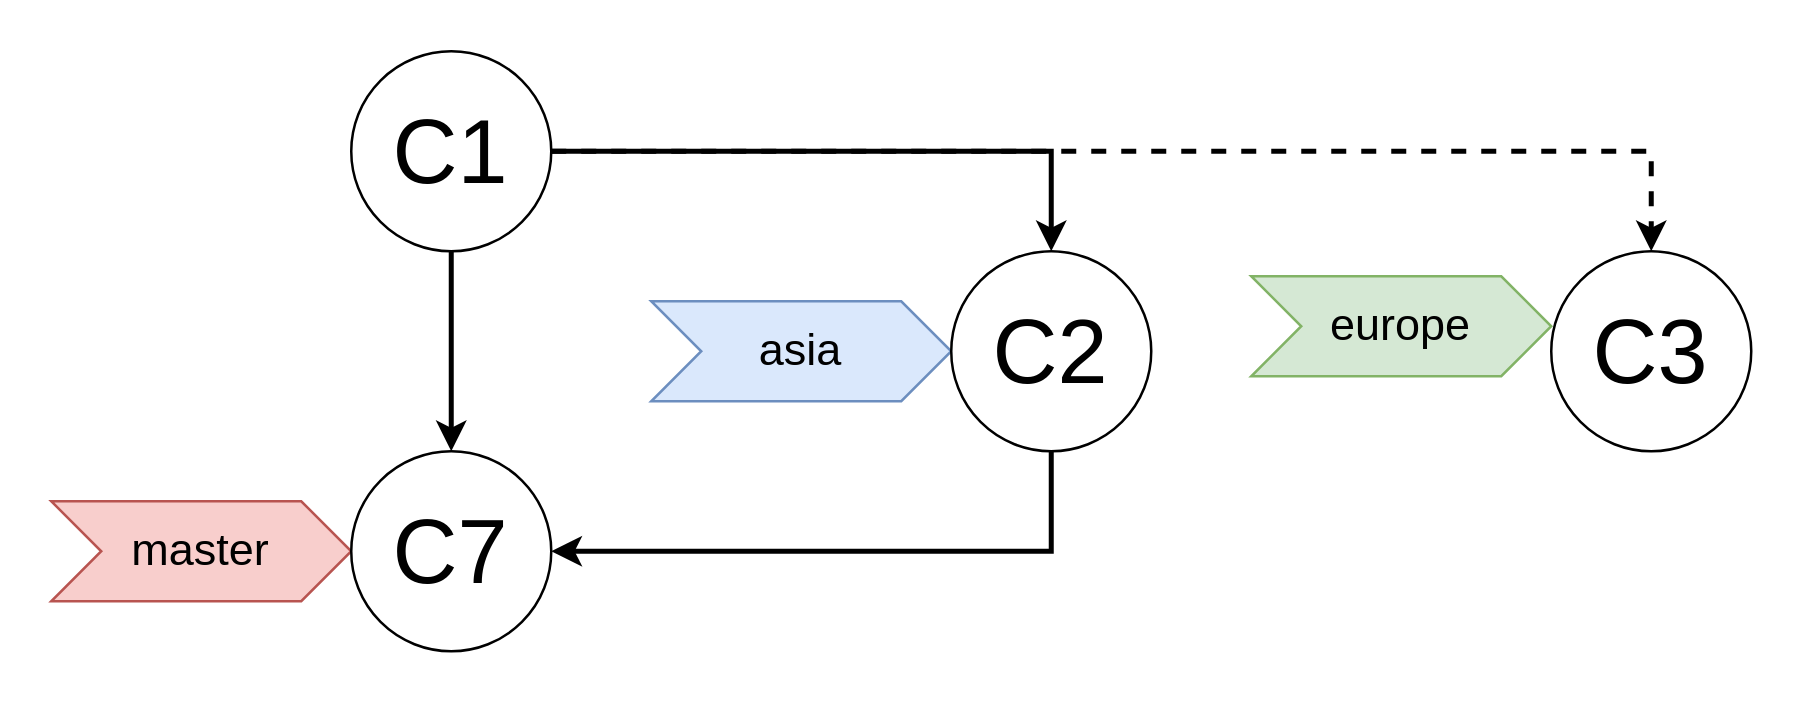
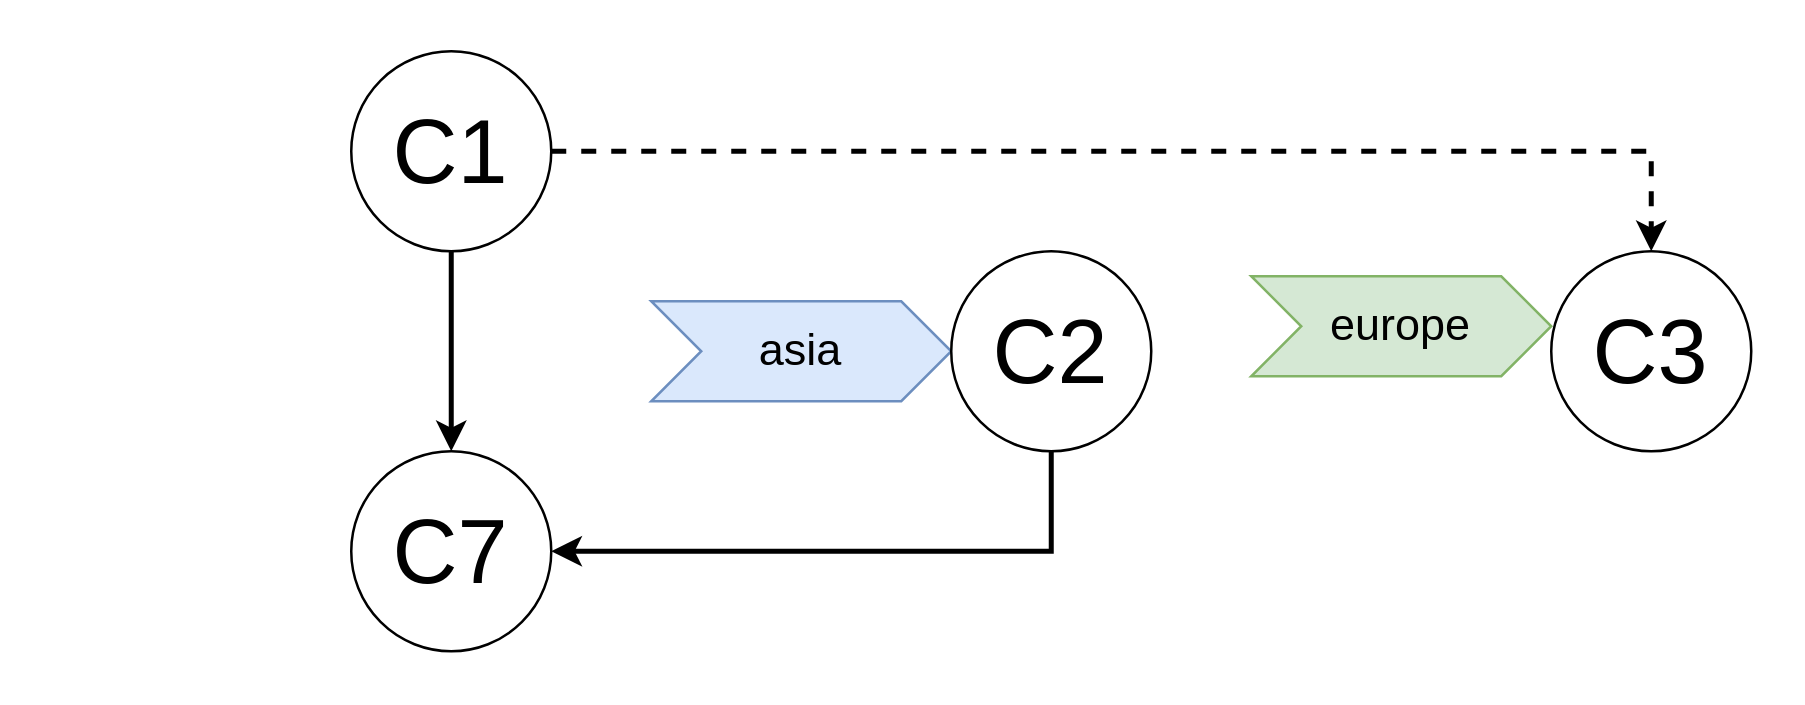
  <mxCell id="0" />
  <mxCell id="1" parent="0" />
  <mxCell id="2" style="edgeStyle=orthogonalEdgeStyle;rounded=0;orthogonalLoop=1;jettySize=auto;html=1;strokeWidth=2;dashed=1;" edge="1" parent="1" source="5" target="11"><mxGeometry relative="1" as="geometry"><Array as="points"><mxPoint x="660" y="60" /></Array></mxGeometry></mxCell>
- <mxCell id="3" style="edgeStyle=orthogonalEdgeStyle;rounded=0;orthogonalLoop=1;jettySize=auto;html=1;entryX=0.5;entryY=0;entryDx=0;entryDy=0;strokeWidth=2;" edge="1" parent="1" source="5" target="10"><mxGeometry relative="1" as="geometry"><Array as="points"><mxPoint x="180" y="60" /><mxPoint x="260" y="60" /></Array></mxGeometry></mxCell>
  <mxCell id="4" style="edgeStyle=orthogonalEdgeStyle;rounded=0;orthogonalLoop=1;jettySize=auto;html=1;entryX=0.5;entryY=0;entryDx=0;entryDy=0;strokeWidth=2;" edge="1" parent="1" source="5" target="12"><mxGeometry relative="1" as="geometry" /></mxCell>
  <mxCell id="5" value="&lt;font style=&quot;font-size: 36px&quot;&gt;C1&lt;/font&gt;" style="ellipse;whiteSpace=wrap;html=1;" parent="1" vertex="1"><mxGeometry x="140" y="20" width="80" height="80" as="geometry" /></mxCell>
  <mxCell id="6" value="&lt;font style=&quot;font-size: 18px&quot;&gt;europe&lt;/font&gt;" style="shape=step;perimeter=stepPerimeter;whiteSpace=wrap;html=1;fixedSize=1;fillColor=#d5e8d4;strokeColor=#82b366;rotation=0;" parent="1" vertex="1"><mxGeometry x="500" y="110" width="120" height="40" as="geometry" /></mxCell>
- <mxCell id="7" value="&lt;font style=&quot;font-size: 18px&quot;&gt;master&lt;/font&gt;" style="shape=step;perimeter=stepPerimeter;whiteSpace=wrap;html=1;fixedSize=1;fillColor=#f8cecc;strokeColor=#b85450;" parent="1" vertex="1"><mxGeometry x="20" y="200" width="120" height="40" as="geometry" /></mxCell>
  <mxCell id="8" value="&lt;font style=&quot;font-size: 18px&quot;&gt;asia&lt;/font&gt;" style="shape=step;perimeter=stepPerimeter;whiteSpace=wrap;html=1;fixedSize=1;fillColor=#dae8fc;strokeColor=#6c8ebf;" parent="1" vertex="1"><mxGeometry x="260" y="120" width="120" height="40" as="geometry" /></mxCell>
  <mxCell id="9" style="edgeStyle=orthogonalEdgeStyle;rounded=0;orthogonalLoop=1;jettySize=auto;html=1;entryX=1;entryY=0.5;entryDx=0;entryDy=0;strokeWidth=2;exitX=0.5;exitY=1;exitDx=0;exitDy=0;" edge="1" parent="1" source="10" target="12"><mxGeometry relative="1" as="geometry" /></mxCell>
  <mxCell id="10" value="&lt;font style=&quot;font-size: 36px&quot;&gt;C2&lt;/font&gt;" style="ellipse;whiteSpace=wrap;html=1;" vertex="1" parent="1"><mxGeometry x="380" y="100" width="80" height="80" as="geometry" /></mxCell>
  <mxCell id="11" value="&lt;font style=&quot;font-size: 36px&quot;&gt;C3&lt;/font&gt;" style="ellipse;whiteSpace=wrap;html=1;" vertex="1" parent="1"><mxGeometry x="620" y="100" width="80" height="80" as="geometry" /></mxCell>
  <mxCell id="12" value="&lt;font style=&quot;font-size: 36px&quot;&gt;C7&lt;/font&gt;" style="ellipse;whiteSpace=wrap;html=1;" vertex="1" parent="1"><mxGeometry x="140" y="180" width="80" height="80" as="geometry" /></mxCell>
